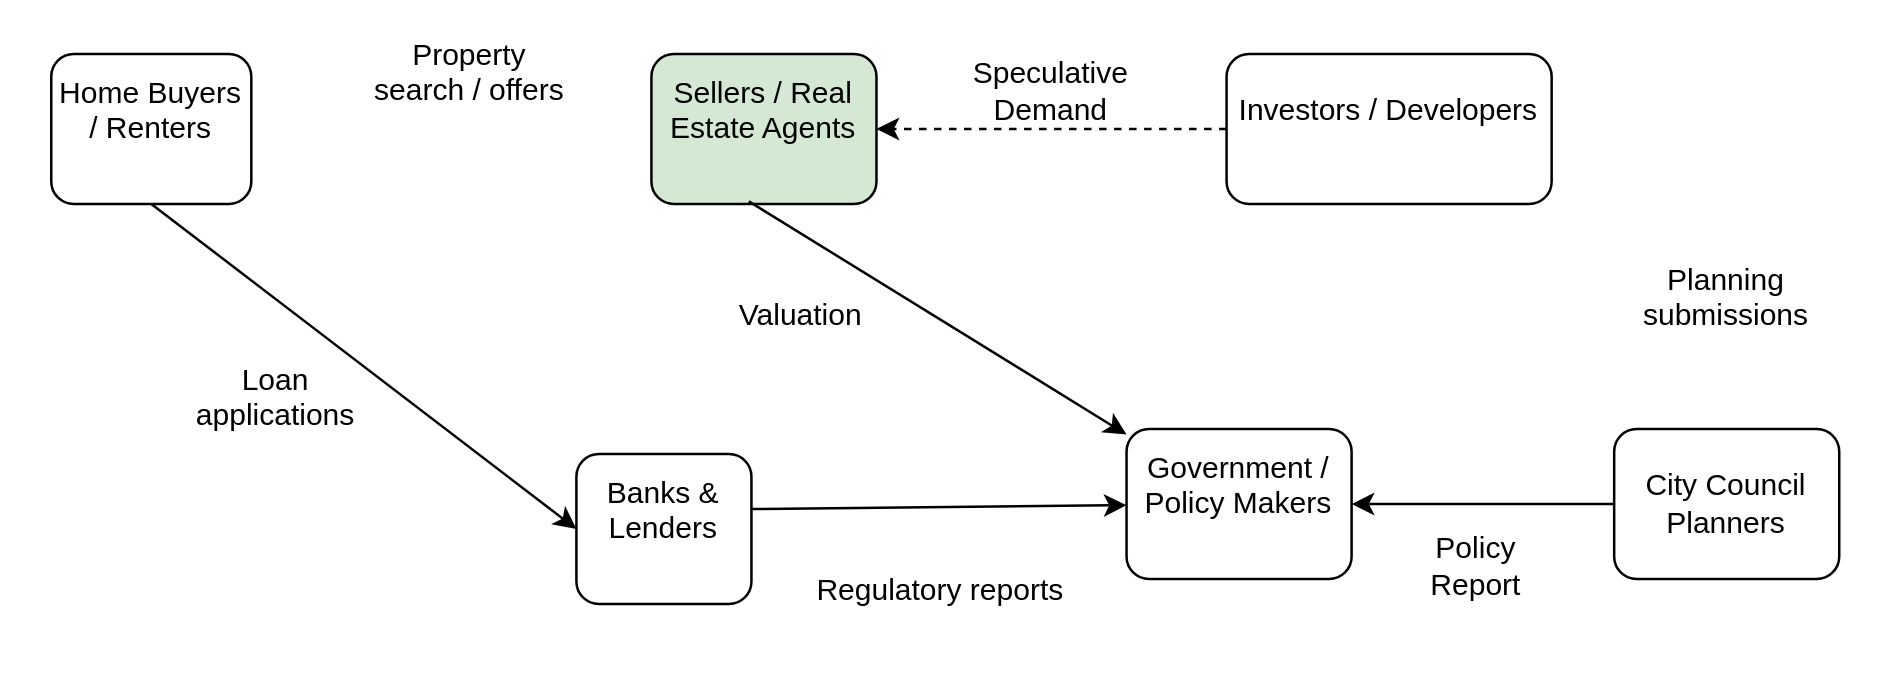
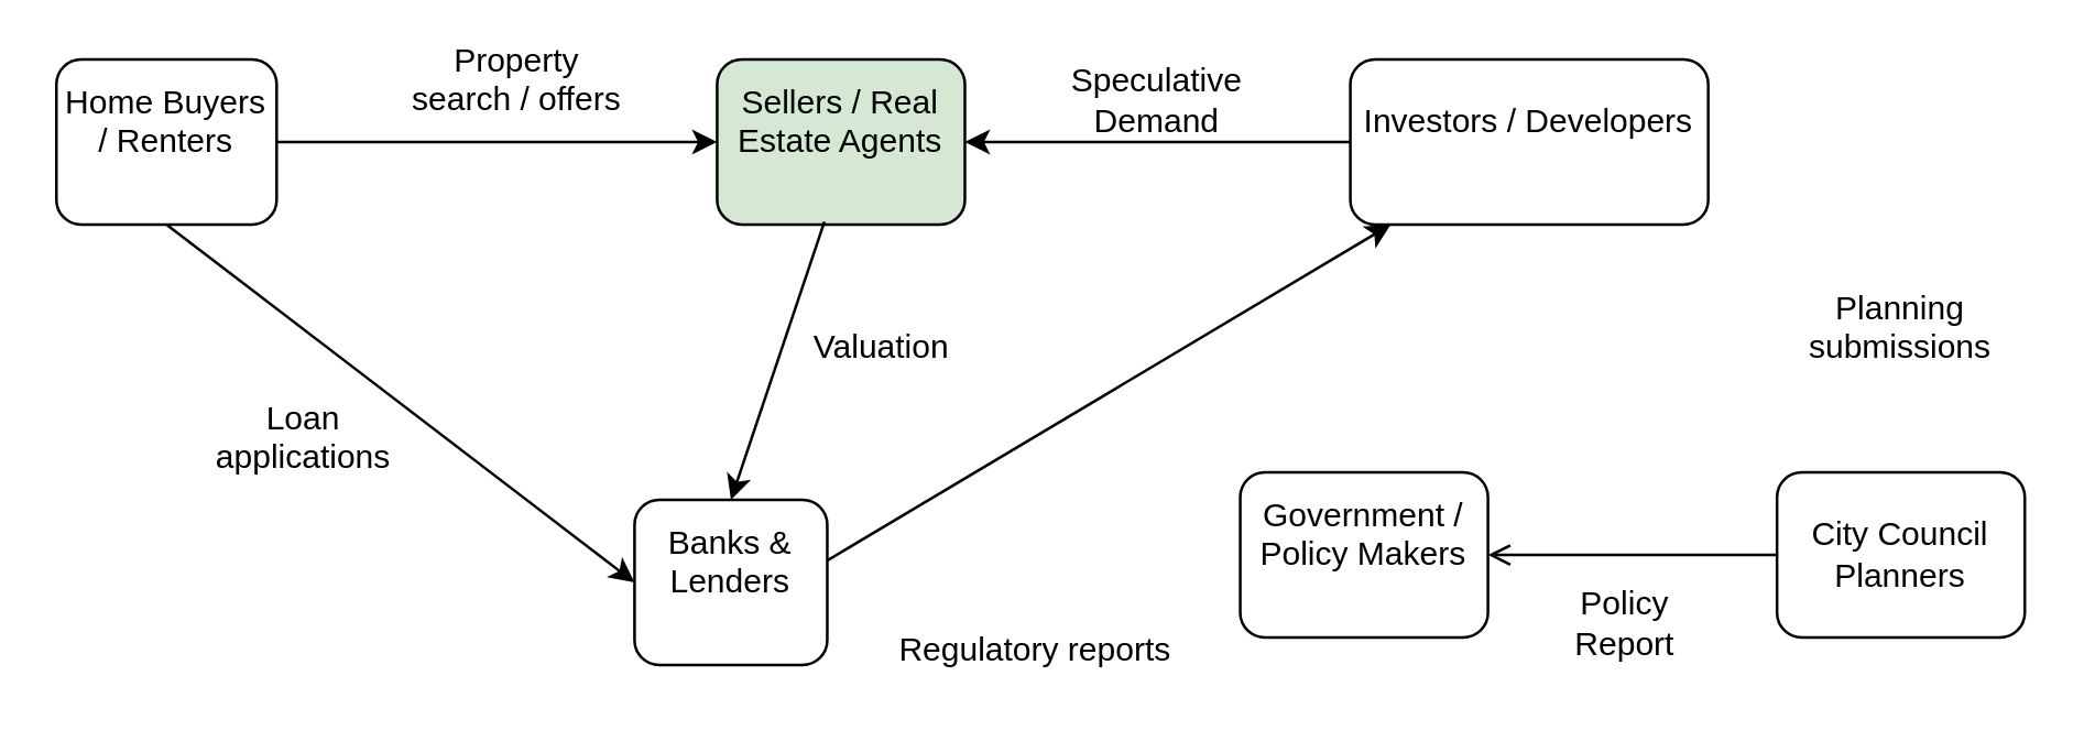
  <mxCell id="0" />
  <mxCell id="1" parent="0" />
  <mxCell id="2" value="&#10;Home Buyers / Renters&#10;&#10;" style="rounded=1;whiteSpace=wrap;html=1;" vertex="1" parent="1"><mxGeometry x="20" y="20" width="80" height="60" as="geometry" /></mxCell>
  <mxCell id="3" value="&#10;Sellers / Real Estate Agents&#10;&#10;" style="rounded=1;whiteSpace=wrap;html=1;fillColor=#d5e8d4;" vertex="1" parent="1"><mxGeometry x="260" y="20" width="90" height="60" as="geometry" /></mxCell>
  <mxCell id="4" value="&#10;Banks &amp;amp; Lenders&#10;&#10;" style="rounded=1;whiteSpace=wrap;html=1;" vertex="1" parent="1"><mxGeometry x="230" y="180" width="70" height="60" as="geometry" /></mxCell>
  <mxCell id="5" value="&#10;Government / Policy Makers&#10;&#10;" style="rounded=1;whiteSpace=wrap;html=1;" vertex="1" parent="1"><mxGeometry x="450" y="170" width="90" height="60" as="geometry" /></mxCell>
  <mxCell id="6" value="City Council Planners" style="rounded=1;whiteSpace=wrap;html=1;" vertex="1" parent="1"><mxGeometry x="645" y="170" width="90" height="60" as="geometry" /></mxCell>
  <mxCell id="7" value="&#10;Investors / Developers&#10;&#10;" style="rounded=1;whiteSpace=wrap;html=1;" vertex="1" parent="1"><mxGeometry x="490" y="20" width="130" height="60" as="geometry" /></mxCell>
+ <mxCell id="8" value="" style="endArrow=classic;html=1;rounded=0;exitX=1;exitY=0.5;exitDx=0;exitDy=0;entryX=0;entryY=0.5;entryDx=0;entryDy=0;" edge="1" parent="1" source="2" target="3"><mxGeometry width="50" height="50" relative="1" as="geometry"><mxPoint x="310" y="350" as="sourcePoint" /><mxPoint x="390" y="70" as="targetPoint" /></mxGeometry></mxCell>
  <mxCell id="9" value="&#10;Loan applications&#10;&#10;" style="text;html=1;align=center;verticalAlign=middle;whiteSpace=wrap;rounded=0;" vertex="1" parent="1"><mxGeometry x="80" y="150" width="60" height="30" as="geometry" /></mxCell>
  <mxCell id="10" value="&#10;Property search / offers&#10;&#10;" style="text;html=1;align=center;verticalAlign=middle;whiteSpace=wrap;rounded=0;" vertex="1" parent="1"><mxGeometry x="145" y="20" width="85" height="30" as="geometry" /></mxCell>
  <mxCell id="11" value="" style="endArrow=classic;html=1;rounded=0;exitX=0.5;exitY=1;exitDx=0;exitDy=0;entryX=0;entryY=0.5;entryDx=0;entryDy=0;" edge="1" parent="1" source="2" target="4"><mxGeometry width="50" height="50" relative="1" as="geometry"><mxPoint x="310" y="350" as="sourcePoint" /><mxPoint x="360" y="300" as="targetPoint" /></mxGeometry></mxCell>
- <mxCell id="12" value="" style="endArrow=classic;html=1;rounded=0;" edge="1" parent="1" source="6" target="5"><mxGeometry width="50" height="50" relative="1" as="geometry"><mxPoint x="160" y="350" as="sourcePoint" /><mxPoint x="210" y="300" as="targetPoint" /></mxGeometry></mxCell>
- <mxCell id="13" value="" style="endArrow=classic;html=1;rounded=0;exitX=1;exitY=0.367;exitDx=0;exitDy=0;exitPerimeter=0;" edge="1" parent="1" source="4" target="5"><mxGeometry width="50" height="50" relative="1" as="geometry"><mxPoint x="310" y="350" as="sourcePoint" /><mxPoint x="360" y="300" as="targetPoint" /></mxGeometry></mxCell>
+ <mxCell id="12" value="" style="endArrow=open;html=1;rounded=0;" edge="1" parent="1" source="6" target="5"><mxGeometry width="50" height="50" relative="1" as="geometry"><mxPoint x="160" y="350" as="sourcePoint" /><mxPoint x="210" y="300" as="targetPoint" /></mxGeometry></mxCell>
+ <mxCell id="13" value="" style="endArrow=classic;html=1;rounded=0;exitX=1;exitY=0.367;exitDx=0;exitDy=0;exitPerimeter=0;" edge="1" parent="1" source="4" target="7"><mxGeometry width="50" height="50" relative="1" as="geometry"><mxPoint x="310" y="350" as="sourcePoint" /><mxPoint x="360" y="300" as="targetPoint" /></mxGeometry></mxCell>
  <mxCell id="14" value="&lt;br&gt;Regulatory reports&amp;nbsp;&lt;div&gt;&lt;br/&gt;&lt;/div&gt;" style="text;html=1;align=center;verticalAlign=middle;whiteSpace=wrap;rounded=0;" vertex="1" parent="1"><mxGeometry x="325" y="220" width="105" height="30" as="geometry" /></mxCell>
  <mxCell id="15" value="Policy Report" style="text;html=1;align=center;verticalAlign=middle;whiteSpace=wrap;rounded=0;" vertex="1" parent="1"><mxGeometry x="560" y="210" width="60" height="30" as="geometry" /></mxCell>
  <mxCell id="16" value="Speculative Demand" style="text;html=1;align=center;verticalAlign=middle;whiteSpace=wrap;rounded=0;" vertex="1" parent="1"><mxGeometry x="390" y="20" width="60" height="30" as="geometry" /></mxCell>
- <mxCell id="17" value="" style="endArrow=classic;html=1;rounded=0;entryX=1;entryY=0.5;entryDx=0;entryDy=0;dashed=1;" edge="1" parent="1" source="7" target="3"><mxGeometry width="50" height="50" relative="1" as="geometry"><mxPoint x="310" y="350" as="sourcePoint" /><mxPoint x="360" y="60" as="targetPoint" /></mxGeometry></mxCell>
- <mxCell id="18" value="" style="endArrow=classic;html=1;rounded=0;exitX=0.433;exitY=0.983;exitDx=0;exitDy=0;exitPerimeter=0;" edge="1" parent="1" source="3" target="5"><mxGeometry width="50" height="50" relative="1" as="geometry"><mxPoint x="310" y="350" as="sourcePoint" /><mxPoint x="360" y="300" as="targetPoint" /></mxGeometry></mxCell>
+ <mxCell id="17" value="" style="endArrow=classic;html=1;rounded=0;entryX=1;entryY=0.5;entryDx=0;entryDy=0;" edge="1" parent="1" source="7" target="3"><mxGeometry width="50" height="50" relative="1" as="geometry"><mxPoint x="310" y="350" as="sourcePoint" /><mxPoint x="360" y="60" as="targetPoint" /></mxGeometry></mxCell>
+ <mxCell id="18" value="" style="endArrow=classic;html=1;rounded=0;exitX=0.433;exitY=0.983;exitDx=0;exitDy=0;exitPerimeter=0;entryX=0.5;entryY=0;entryDx=0;entryDy=0;" edge="1" parent="1" source="3" target="4"><mxGeometry width="50" height="50" relative="1" as="geometry"><mxPoint x="310" y="350" as="sourcePoint" /><mxPoint x="360" y="300" as="targetPoint" /></mxGeometry></mxCell>
  <mxCell id="19" value="Valuation" style="text;html=1;align=center;verticalAlign=middle;whiteSpace=wrap;rounded=0;" vertex="1" parent="1"><mxGeometry x="290" y="110" width="60" height="30" as="geometry" /></mxCell>
  <mxCell id="20" value="&#10;Planning submissions&#10;&#10;" style="text;html=1;align=center;verticalAlign=middle;whiteSpace=wrap;rounded=0;" vertex="1" parent="1"><mxGeometry x="660" y="110" width="60" height="30" as="geometry" /></mxCell>
